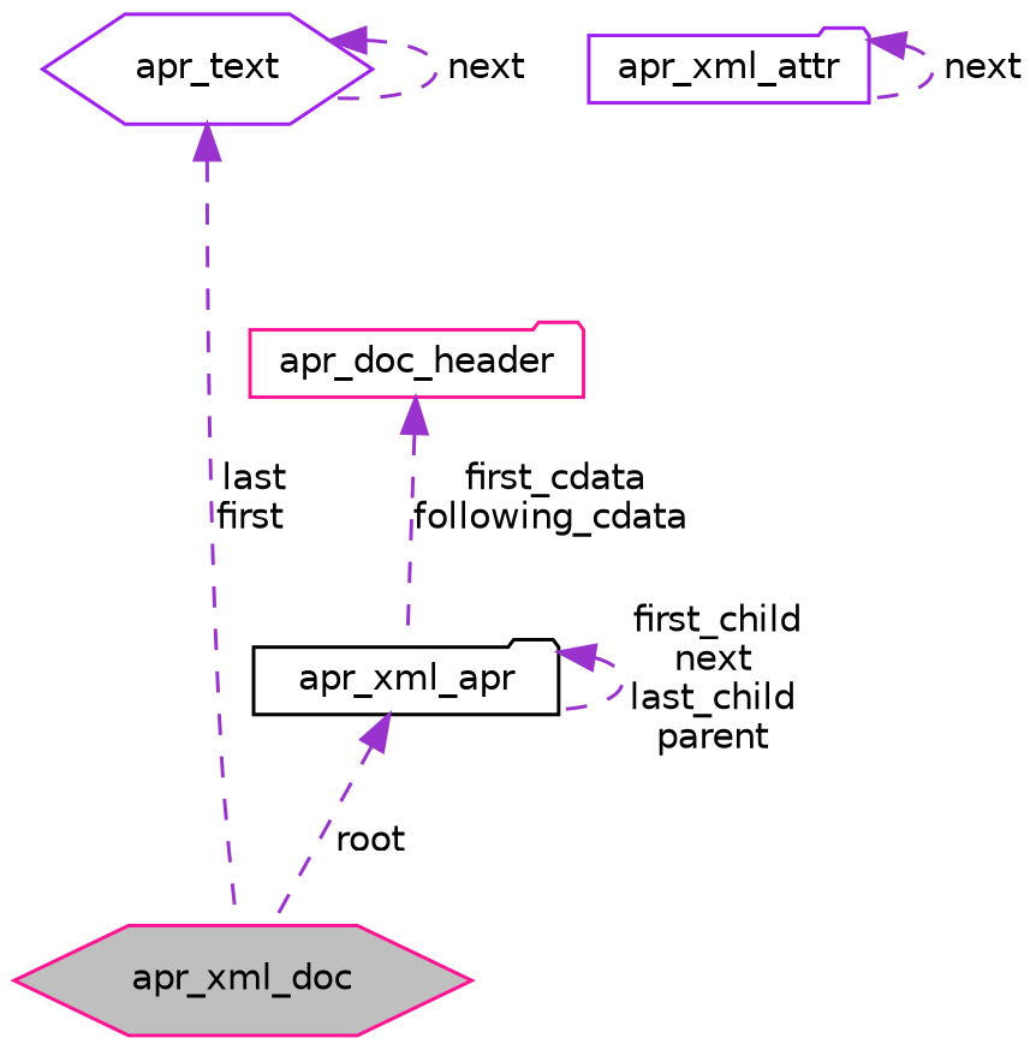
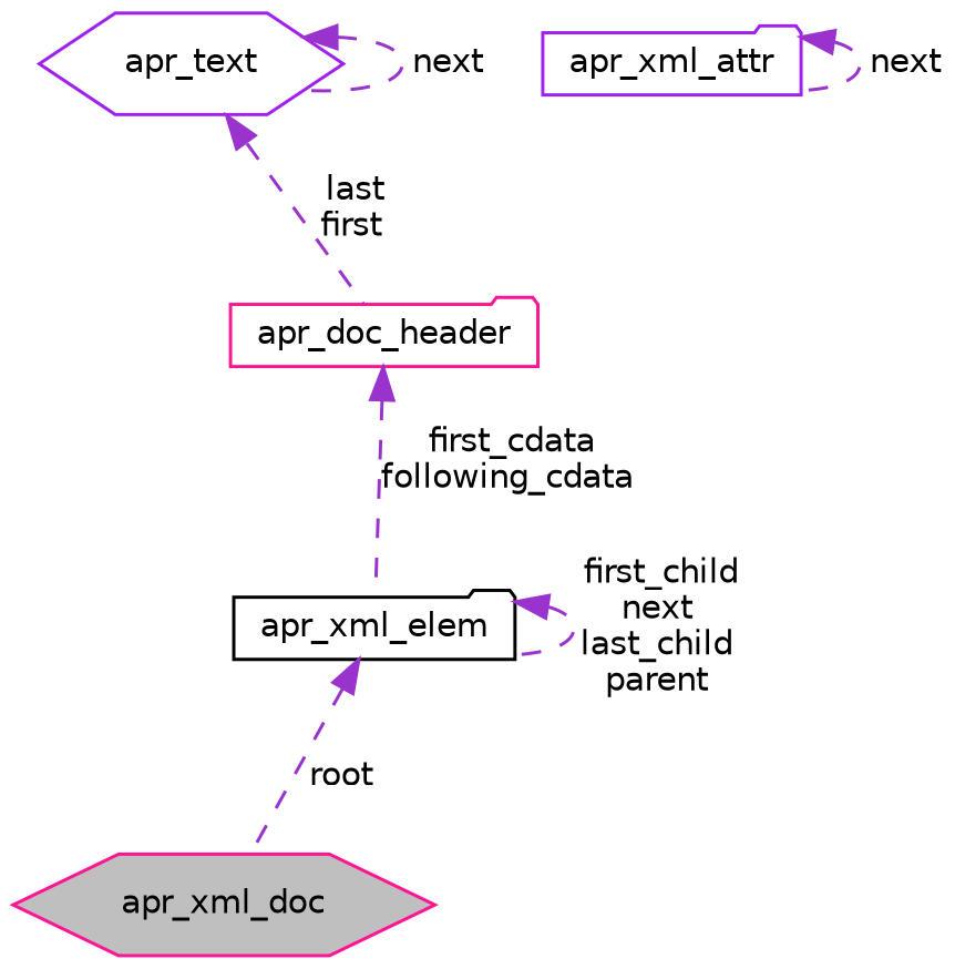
  digraph {
    node [color=deeppink fillcolor=white fontname=Helvetica fontsize=10 shape=folder style=filled]
    edge [color=darkorchid3 dir=back fontname=Helvetica fontsize=10 labelfontname=Helvetica labelfontsize=10 style=dashed]
    n1 [fillcolor=grey75 fontcolor=black height=0.2 label=apr_xml_doc shape=hexagon width=0.4]
-   n2 [color=black height=0.2 label=apr_xml_apr width=0.4]
+   n2 [color=black height=0.2 label=apr_xml_elem width=0.4]
    n3 [height=0.2 label=apr_doc_header width=0.4]
    n4 [color=purple height=0.2 label=apr_text shape=hexagon width=0.4]
    n5 [color=purple height=0.2 label=apr_xml_attr width=0.4]
    n2 -> n1 [label=" root"]
    n2 -> n2 [label=" first_child\nnext\nlast_child\nparent"]
    n3 -> n2 [label=" first_cdata\nfollowing_cdata"]
-   n4 -> n1 [label=" last\nfirst"]
+   n4 -> n3 [label=" last\nfirst"]
    n4 -> n4 [label=" next"]
    n5 -> n5 [label=" next"]
  }
